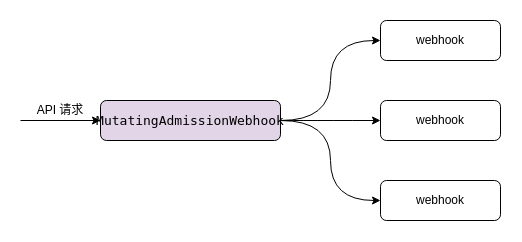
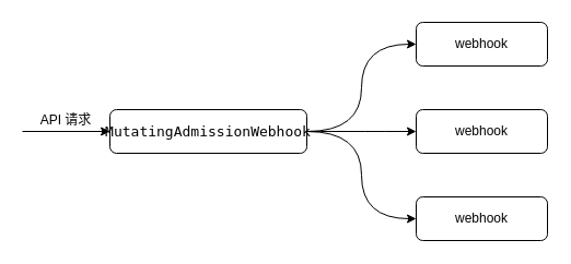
  <mxCell id="0" />
  <mxCell id="1" parent="0" />
  <mxCell id="2" value="" style="endArrow=classic;html=1;" edge="1" parent="1"><mxGeometry width="50" height="50" relative="1" as="geometry"><mxPoint x="20" y="120" as="sourcePoint" /><mxPoint x="100" y="120" as="targetPoint" /></mxGeometry></mxCell>
  <mxCell id="3" value="API&amp;nbsp;请求" style="text;html=1;strokeColor=none;fillColor=none;align=center;verticalAlign=middle;whiteSpace=wrap;rounded=0;" vertex="1" parent="1"><mxGeometry x="30" y="100" width="60" height="20" as="geometry" /></mxCell>
  <mxCell id="4" style="edgeStyle=orthogonalEdgeStyle;orthogonalLoop=1;jettySize=auto;html=1;exitX=1;exitY=0.5;exitDx=0;exitDy=0;entryX=0;entryY=0.5;entryDx=0;entryDy=0;curved=1;" edge="1" parent="1" source="7" target="8"><mxGeometry relative="1" as="geometry" /></mxCell>
  <mxCell id="5" style="edgeStyle=orthogonalEdgeStyle;curved=1;orthogonalLoop=1;jettySize=auto;html=1;" edge="1" parent="1" source="7" target="9"><mxGeometry relative="1" as="geometry" /></mxCell>
  <mxCell id="6" style="edgeStyle=orthogonalEdgeStyle;curved=1;orthogonalLoop=1;jettySize=auto;html=1;exitX=1;exitY=0.5;exitDx=0;exitDy=0;entryX=0;entryY=0.5;entryDx=0;entryDy=0;" edge="1" parent="1" source="7" target="10"><mxGeometry relative="1" as="geometry" /></mxCell>
- <mxCell id="7" value="&lt;span style=&quot;font-family: &amp;#34;consolas&amp;#34; , &amp;#34;monaco&amp;#34; , &amp;#34;andale mono&amp;#34; , &amp;#34;ubuntu mono&amp;#34; , monospace ; font-size: 13px ; text-align: left&quot;&gt;MutatingAdmissionWebhook&lt;/span&gt;" style="rounded=1;whiteSpace=wrap;html=1;fillColor=#e1d5e7;" vertex="1" parent="1"><mxGeometry x="100" y="100" width="180" height="40" as="geometry" /></mxCell>
+ <mxCell id="7" value="&lt;span style=&quot;font-family: &amp;#34;consolas&amp;#34; , &amp;#34;monaco&amp;#34; , &amp;#34;andale mono&amp;#34; , &amp;#34;ubuntu mono&amp;#34; , monospace ; font-size: 13px ; text-align: left&quot;&gt;MutatingAdmissionWebhook&lt;/span&gt;" style="rounded=1;whiteSpace=wrap;html=1;" vertex="1" parent="1"><mxGeometry x="100" y="100" width="180" height="40" as="geometry" /></mxCell>
  <mxCell id="8" value="webhook" style="rounded=1;whiteSpace=wrap;html=1;" vertex="1" parent="1"><mxGeometry x="380" y="20" width="120" height="40" as="geometry" /></mxCell>
  <mxCell id="9" value="webhook" style="rounded=1;whiteSpace=wrap;html=1;" vertex="1" parent="1"><mxGeometry x="380" y="100" width="120" height="40" as="geometry" /></mxCell>
  <mxCell id="10" value="webhook" style="rounded=1;whiteSpace=wrap;html=1;" vertex="1" parent="1"><mxGeometry x="380" y="180" width="120" height="40" as="geometry" /></mxCell>
